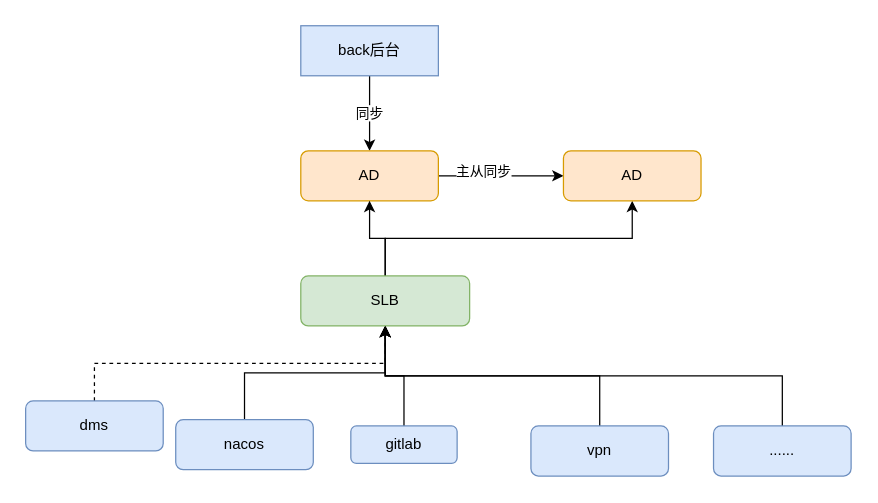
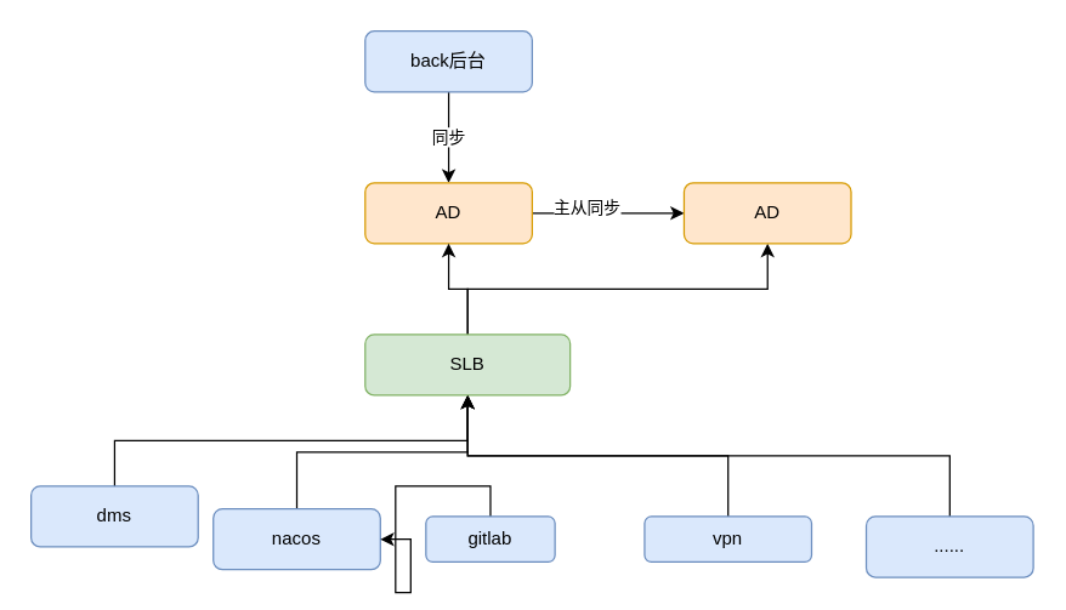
  <mxCell id="0" />
  <mxCell id="1" parent="0" />
  <mxCell id="2" value="同步" style="edgeStyle=orthogonalEdgeStyle;rounded=0;orthogonalLoop=1;jettySize=auto;html=1;exitX=0.5;exitY=1;exitDx=0;exitDy=0;entryX=0.5;entryY=0;entryDx=0;entryDy=0;" edge="1" parent="1" source="3" target="6"><mxGeometry relative="1" as="geometry" /></mxCell>
- <mxCell id="3" value="back后台" style="whiteSpace=wrap;html=1;fillColor=#dae8fc;strokeColor=#6c8ebf;rounded=0;" vertex="1" parent="1"><mxGeometry x="240" y="20" width="110" height="40" as="geometry" /></mxCell>
+ <mxCell id="3" value="back后台" style="rounded=1;whiteSpace=wrap;html=1;fillColor=#dae8fc;strokeColor=#6c8ebf;" vertex="1" parent="1"><mxGeometry x="240" y="20" width="110" height="40" as="geometry" /></mxCell>
  <mxCell id="4" style="edgeStyle=orthogonalEdgeStyle;rounded=0;orthogonalLoop=1;jettySize=auto;html=1;exitX=1;exitY=0.5;exitDx=0;exitDy=0;entryX=0;entryY=0.5;entryDx=0;entryDy=0;" edge="1" parent="1" source="6" target="20"><mxGeometry relative="1" as="geometry" /></mxCell>
  <mxCell id="5" value="主从同步" style="edgeLabel;html=1;align=center;verticalAlign=middle;resizable=0;points=[];" vertex="1" connectable="0" parent="4"><mxGeometry x="-0.3" y="4" relative="1" as="geometry"><mxPoint as="offset" /></mxGeometry></mxCell>
  <mxCell id="6" value="AD" style="rounded=1;whiteSpace=wrap;html=1;fillColor=#ffe6cc;strokeColor=#d79b00;" vertex="1" parent="1"><mxGeometry x="240" y="120" width="110" height="40" as="geometry" /></mxCell>
- <mxCell id="7" style="edgeStyle=orthogonalEdgeStyle;rounded=0;orthogonalLoop=1;jettySize=auto;html=1;exitX=0.5;exitY=0;exitDx=0;exitDy=0;dashed=1;" edge="1" parent="1" source="8" target="17"><mxGeometry relative="1" as="geometry" /></mxCell>
+ <mxCell id="7" style="edgeStyle=orthogonalEdgeStyle;rounded=0;orthogonalLoop=1;jettySize=auto;html=1;exitX=0.5;exitY=0;exitDx=0;exitDy=0;" edge="1" parent="1" source="8" target="17"><mxGeometry relative="1" as="geometry" /></mxCell>
  <mxCell id="8" value="dms" style="rounded=1;whiteSpace=wrap;html=1;fillColor=#dae8fc;strokeColor=#6c8ebf;" vertex="1" parent="1"><mxGeometry x="20" y="320" width="110" height="40" as="geometry" /></mxCell>
  <mxCell id="9" style="edgeStyle=orthogonalEdgeStyle;rounded=0;orthogonalLoop=1;jettySize=auto;html=1;exitX=0.5;exitY=0;exitDx=0;exitDy=0;entryX=0.5;entryY=1;entryDx=0;entryDy=0;" edge="1" parent="1" source="10" target="17"><mxGeometry relative="1" as="geometry" /></mxCell>
  <mxCell id="10" value="nacos" style="rounded=1;whiteSpace=wrap;html=1;fillColor=#dae8fc;strokeColor=#6c8ebf;" vertex="1" parent="1"><mxGeometry x="140" y="335" width="110" height="40" as="geometry" /></mxCell>
- <mxCell id="11" style="edgeStyle=orthogonalEdgeStyle;rounded=0;orthogonalLoop=1;jettySize=auto;html=1;exitX=0.5;exitY=0;exitDx=0;exitDy=0;entryX=0.5;entryY=1;entryDx=0;entryDy=0;" edge="1" parent="1" source="12" target="17"><mxGeometry relative="1" as="geometry" /></mxCell>
+ <mxCell id="11" style="edgeStyle=orthogonalEdgeStyle;rounded=0;orthogonalLoop=1;jettySize=auto;html=1;exitX=0.5;exitY=0;exitDx=0;exitDy=0;" edge="1" parent="1" source="12" target="10"><mxGeometry relative="1" as="geometry" /></mxCell>
  <mxCell id="12" value="gitlab" style="rounded=1;whiteSpace=wrap;html=1;fillColor=#dae8fc;strokeColor=#6c8ebf;" vertex="1" parent="1"><mxGeometry x="280" y="340" width="85" height="30" as="geometry" /></mxCell>
  <mxCell id="13" style="edgeStyle=orthogonalEdgeStyle;rounded=0;orthogonalLoop=1;jettySize=auto;html=1;exitX=0.5;exitY=0;exitDx=0;exitDy=0;entryX=0.5;entryY=1;entryDx=0;entryDy=0;" edge="1" parent="1" source="14" target="17"><mxGeometry relative="1" as="geometry"><mxPoint x="290" y="270" as="targetPoint" /></mxGeometry></mxCell>
- <mxCell id="14" value="vpn" style="rounded=1;whiteSpace=wrap;html=1;fillColor=#dae8fc;strokeColor=#6c8ebf;" vertex="1" parent="1"><mxGeometry x="424" y="340" width="110" height="40" as="geometry" /></mxCell>
+ <mxCell id="14" value="vpn" style="rounded=1;whiteSpace=wrap;html=1;fillColor=#dae8fc;strokeColor=#6c8ebf;" vertex="1" parent="1"><mxGeometry x="424" y="340" width="110" height="30" as="geometry" /></mxCell>
  <mxCell id="15" style="edgeStyle=orthogonalEdgeStyle;rounded=0;orthogonalLoop=1;jettySize=auto;html=1;exitX=0.5;exitY=0;exitDx=0;exitDy=0;entryX=0.5;entryY=1;entryDx=0;entryDy=0;" edge="1" parent="1" source="17" target="6"><mxGeometry relative="1" as="geometry" /></mxCell>
  <mxCell id="16" style="edgeStyle=orthogonalEdgeStyle;rounded=0;orthogonalLoop=1;jettySize=auto;html=1;exitX=0.5;exitY=0;exitDx=0;exitDy=0;entryX=0.5;entryY=1;entryDx=0;entryDy=0;" edge="1" parent="1" source="17" target="20"><mxGeometry relative="1" as="geometry" /></mxCell>
  <mxCell id="17" value="SLB" style="rounded=1;whiteSpace=wrap;html=1;fillColor=#d5e8d4;strokeColor=#82b366;" vertex="1" parent="1"><mxGeometry x="240" y="220" width="135" height="40" as="geometry" /></mxCell>
  <mxCell id="18" style="edgeStyle=orthogonalEdgeStyle;rounded=0;orthogonalLoop=1;jettySize=auto;html=1;exitX=0.5;exitY=0;exitDx=0;exitDy=0;entryX=0.5;entryY=1;entryDx=0;entryDy=0;" edge="1" parent="1" source="19" target="17"><mxGeometry relative="1" as="geometry" /></mxCell>
  <mxCell id="19" value="......" style="rounded=1;whiteSpace=wrap;html=1;fillColor=#dae8fc;strokeColor=#6c8ebf;" vertex="1" parent="1"><mxGeometry x="570" y="340" width="110" height="40" as="geometry" /></mxCell>
  <mxCell id="20" value="AD" style="rounded=1;whiteSpace=wrap;html=1;fillColor=#ffe6cc;strokeColor=#d79b00;" vertex="1" parent="1"><mxGeometry x="450" y="120" width="110" height="40" as="geometry" /></mxCell>
